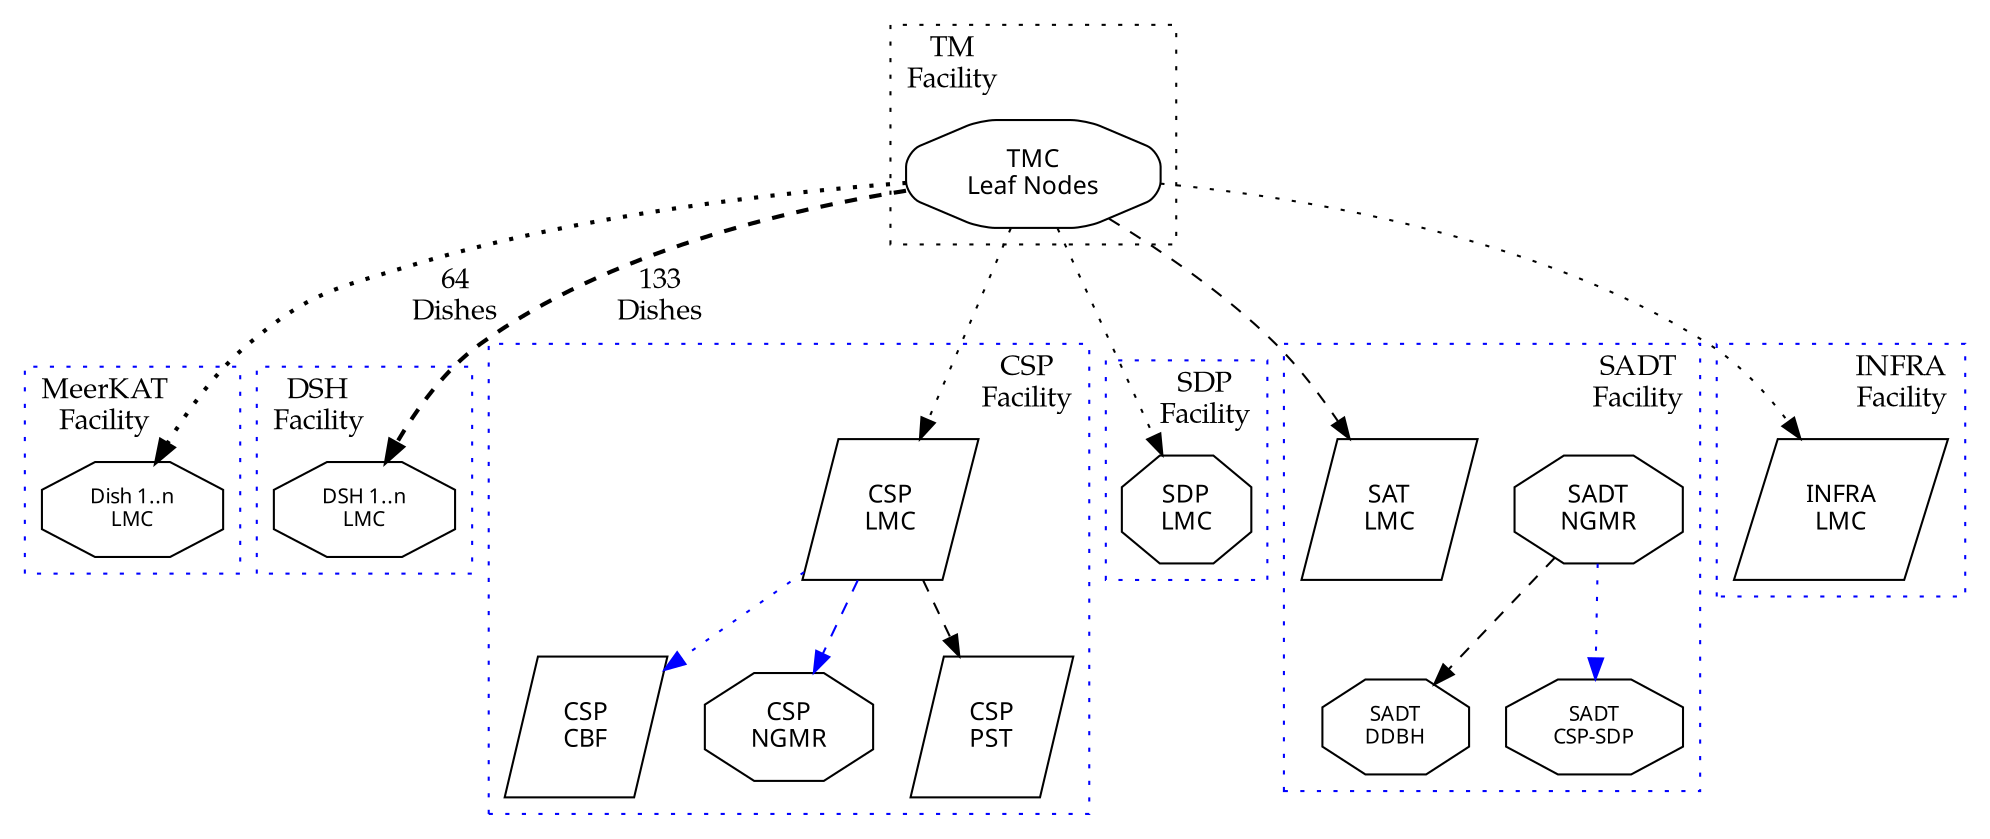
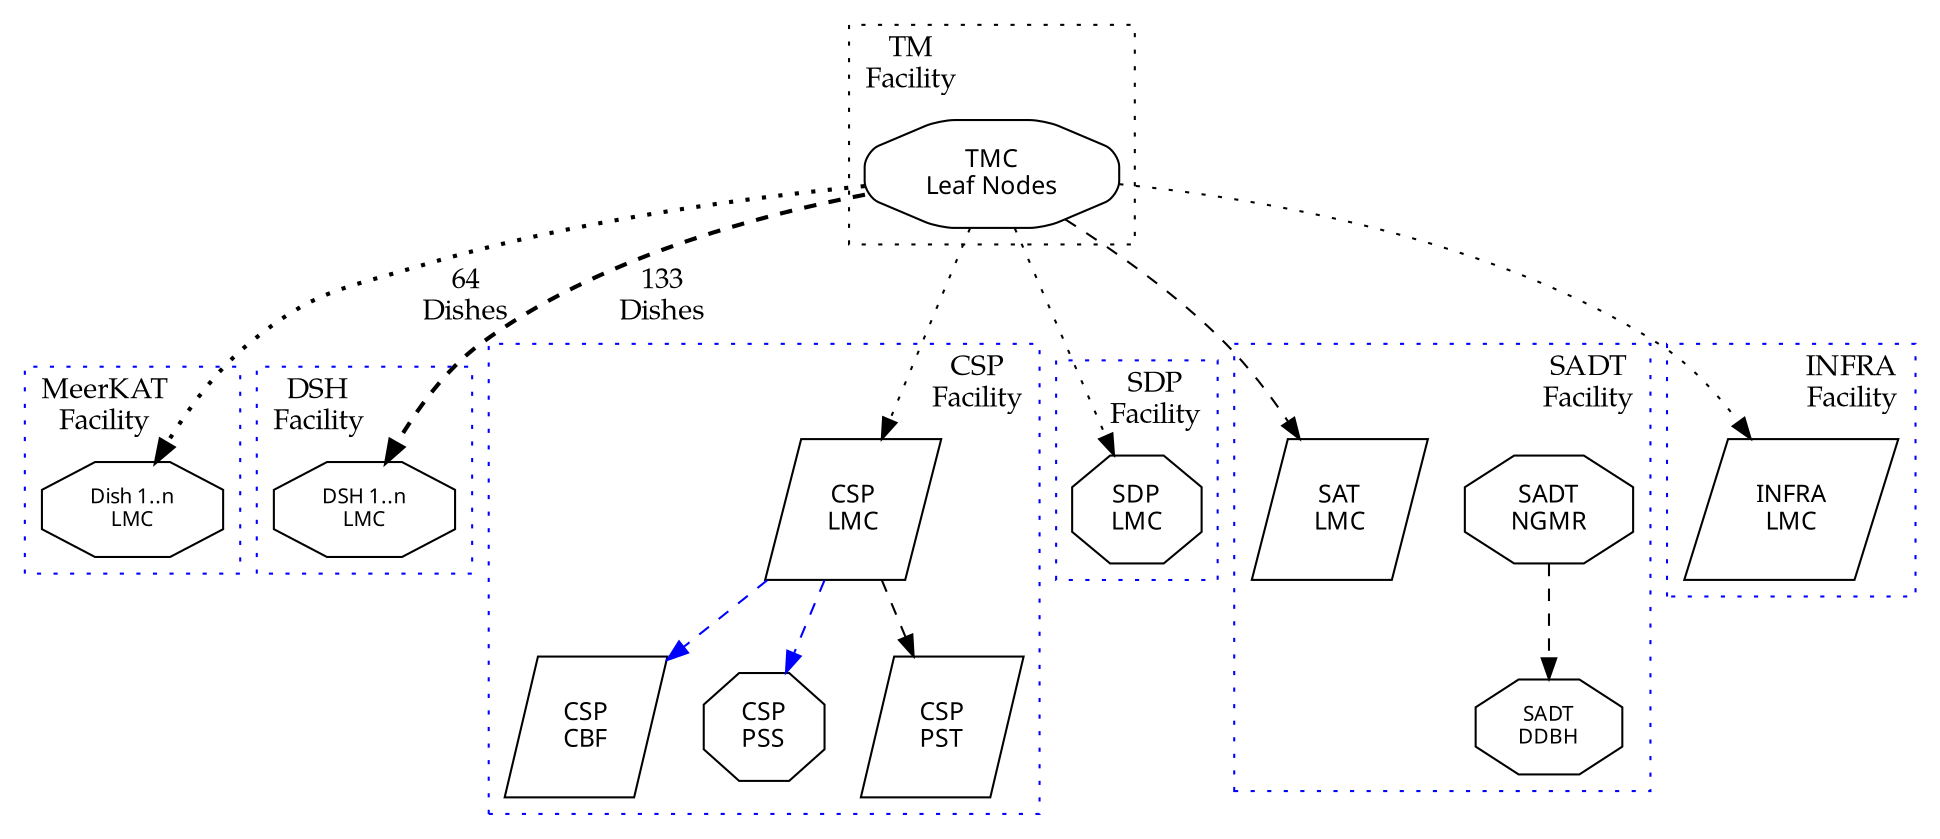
  digraph {
    fontname=Palatino
    fontsize=14
    labeljust=l
    labelloc=t
    splines=true
    node [fontname="San Francisco Text" fontsize=12 shape=octagon]
    edge [fontname=Palatino style=dotted]
    n1 [fontsize=10 label="Dish 1..n\nLMC"]
    n2 [fontsize=10 label="DSH 1..n\nLMC"]
    n3 [label="CSP\nLMC" shape=parallelogram]
    n4 [label="CSP\nCBF" shape=parallelogram]
-   n5 [label="CSP\nNGMR"]
+   n5 [label="CSP\nPSS"]
    n6 [label="CSP\nPST" shape=parallelogram]
    n7 [label="SDP\nLMC"]
    n8 [label="SADT\nNGMR"]
    n9 [fontsize=10 label="SADT\nDDBH"]
-   n10 [fontsize=10 label="SADT\nCSP-SDP"]
    n11 [label="SAT\nLMC" shape=parallelogram]
    n12 [label="INFRA\nLMC" shape=parallelogram]
    n13 [label="TMC\nLeaf Nodes" style=rounded]
    subgraph cluster_1 {
      color=blue
      label="MeerKAT\nFacility"
      style=dotted
      subgraph sub_2 {
        color=blue
        label="MeerKAT\nFacility"
        rank=same
        style=dotted
        n1
      }
    }
    subgraph cluster_3 {
      color=blue
      label="DSH\nFacility"
      style=dotted
      n2
    }
    subgraph cluster_4 {
      color=blue
      label="CSP\nFacility"
      labeljust=r
      style=dotted
      n3
      n4
      n5
      n6
    }
    subgraph cluster_5 {
      color=blue
      label="SDP\nFacility"
      labeljust=r
      style=dotted
      n7
    }
    subgraph cluster_6 {
      color=blue
      label="SADT\nFacility"
      labeljust=r
      style=dotted
      n8
      n9
-     n10
      n11
    }
    subgraph cluster_7 {
      color=blue
      label="INFRA\nFacility"
      labeljust=r
      style=dotted
      n12
    }
    subgraph cluster_8 {
      color=black
      label="TM\nFacility"
      style=dotted
      n13
    }
-   n3 -> n4 [color=blue]
+   n3 -> n4 [color=blue style=dashed]
    n3 -> n5 [color=blue style=dashed]
    n3 -> n6 [color=black style=dashed]
    n8 -> n9 [color=black style=dashed]
-   n8 -> n10 [color=blue]
    n13 -> n1 [label="64\nDishes" penwidth=2.0]
    n13 -> n2 [label="133\nDishes" penwidth=2.0 style=dashed]
    n13 -> n3
    n13 -> n7
    n13 -> n11 [style=dashed]
    n13 -> n12
  }
